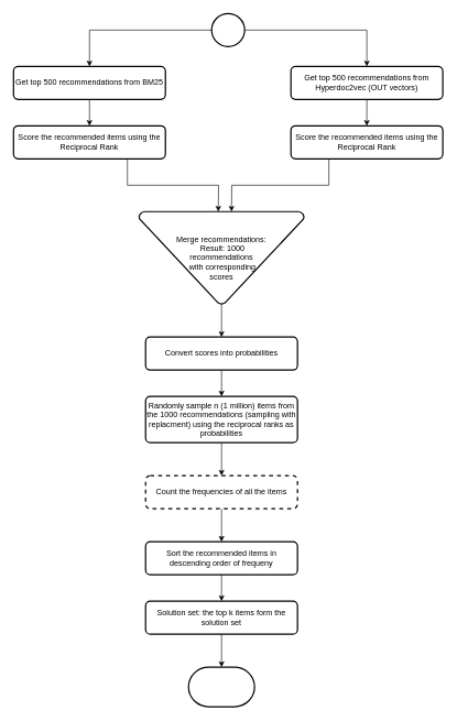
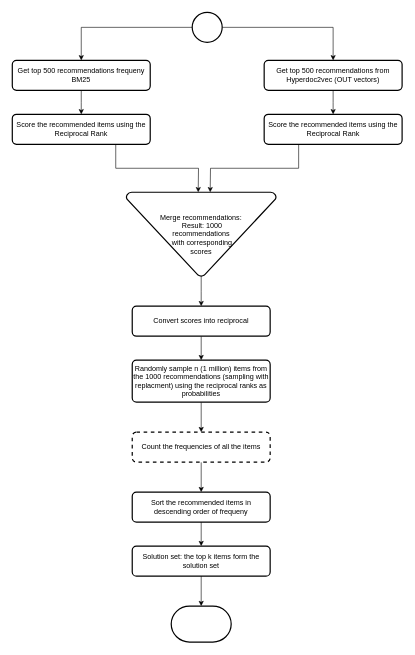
  <mxCell id="0" />
  <mxCell id="1" parent="0" />
  <mxCell id="2" style="edgeStyle=orthogonalEdgeStyle;rounded=0;orthogonalLoop=1;jettySize=auto;html=1;exitX=0.5;exitY=1;exitDx=0;exitDy=0;exitPerimeter=0;entryX=0.5;entryY=0;entryDx=0;entryDy=0;" parent="1" source="4" target="6" edge="1"><mxGeometry relative="1" as="geometry" /></mxCell>
  <mxCell id="3" style="edgeStyle=orthogonalEdgeStyle;rounded=0;orthogonalLoop=1;jettySize=auto;html=1;exitX=0.5;exitY=0;exitDx=0;exitDy=0;exitPerimeter=0;entryX=0.5;entryY=0;entryDx=0;entryDy=0;" parent="1" source="4" target="8" edge="1"><mxGeometry relative="1" as="geometry" /></mxCell>
  <mxCell id="4" value="" style="strokeWidth=2;html=1;shape=mxgraph.flowchart.start_2;whiteSpace=wrap;direction=south;" parent="1" vertex="1"><mxGeometry x="320" y="20" width="50" height="50" as="geometry" /></mxCell>
  <mxCell id="5" style="edgeStyle=orthogonalEdgeStyle;rounded=0;orthogonalLoop=1;jettySize=auto;html=1;exitX=0.5;exitY=1;exitDx=0;exitDy=0;" parent="1" source="6" edge="1"><mxGeometry relative="1" as="geometry"><mxPoint x="135" y="190" as="targetPoint" /></mxGeometry></mxCell>
- <mxCell id="6" value="Get top 500 recommendations from BM25" style="rounded=1;whiteSpace=wrap;html=1;absoluteArcSize=1;arcSize=14;strokeWidth=2;" parent="1" vertex="1"><mxGeometry x="20" y="100" width="230" height="50" as="geometry" /></mxCell>
+ <mxCell id="6" value="Get top 500 recommendations frequeny BM25" style="rounded=1;whiteSpace=wrap;html=1;absoluteArcSize=1;arcSize=14;strokeWidth=2;" parent="1" vertex="1"><mxGeometry x="20" y="100" width="230" height="50" as="geometry" /></mxCell>
  <mxCell id="7" style="edgeStyle=orthogonalEdgeStyle;rounded=0;orthogonalLoop=1;jettySize=auto;html=1;exitX=0.5;exitY=1;exitDx=0;exitDy=0;" parent="1" source="8" edge="1"><mxGeometry relative="1" as="geometry"><mxPoint x="555" y="190" as="targetPoint" /></mxGeometry></mxCell>
  <mxCell id="8" value="Get top 500 recommendations from Hyperdoc2vec (OUT vectors)" style="rounded=1;whiteSpace=wrap;html=1;absoluteArcSize=1;arcSize=14;strokeWidth=2;" parent="1" vertex="1"><mxGeometry x="440" y="100" width="230" height="50" as="geometry" /></mxCell>
  <mxCell id="9" style="edgeStyle=orthogonalEdgeStyle;rounded=0;orthogonalLoop=1;jettySize=auto;html=1;exitX=0.75;exitY=1;exitDx=0;exitDy=0;" parent="1" source="10" edge="1"><mxGeometry relative="1" as="geometry"><mxPoint x="330" y="320" as="targetPoint" /></mxGeometry></mxCell>
  <mxCell id="10" value="Score the recommended items using the Reciprocal Rank" style="rounded=1;whiteSpace=wrap;html=1;absoluteArcSize=1;arcSize=14;strokeWidth=2;" parent="1" vertex="1"><mxGeometry x="20" y="190" width="230" height="50" as="geometry" /></mxCell>
  <mxCell id="11" style="edgeStyle=orthogonalEdgeStyle;rounded=0;orthogonalLoop=1;jettySize=auto;html=1;exitX=0.25;exitY=1;exitDx=0;exitDy=0;" parent="1" source="12" edge="1"><mxGeometry relative="1" as="geometry"><mxPoint x="350" y="320" as="targetPoint" /></mxGeometry></mxCell>
  <mxCell id="12" value="Score the recommended items using the Reciprocal Rank" style="rounded=1;whiteSpace=wrap;html=1;absoluteArcSize=1;arcSize=14;strokeWidth=2;" parent="1" vertex="1"><mxGeometry x="440" y="190" width="230" height="50" as="geometry" /></mxCell>
  <mxCell id="13" style="edgeStyle=orthogonalEdgeStyle;rounded=0;orthogonalLoop=1;jettySize=auto;html=1;exitX=0.5;exitY=1;exitDx=0;exitDy=0;exitPerimeter=0;" parent="1" source="14" edge="1"><mxGeometry relative="1" as="geometry"><mxPoint x="335" y="510" as="targetPoint" /></mxGeometry></mxCell>
  <mxCell id="14" value="Merge recommendations:&lt;br&gt;&amp;nbsp;Result: 1000 &lt;br&gt;recommendations&lt;br&gt;&amp;nbsp;with corresponding &lt;br&gt;scores" style="strokeWidth=2;html=1;shape=mxgraph.flowchart.merge_or_storage;whiteSpace=wrap;" parent="1" vertex="1"><mxGeometry x="210" y="320" width="250" height="140" as="geometry" /></mxCell>
  <mxCell id="15" value="" style="edgeStyle=orthogonalEdgeStyle;rounded=0;orthogonalLoop=1;jettySize=auto;html=1;" edge="1" parent="1" source="16" target="18"><mxGeometry relative="1" as="geometry" /></mxCell>
  <mxCell id="16" value="Randomly sample n (1 million) items from the 1000 recommendations (sampling with replacment) using the reciprocal ranks as probabilities" style="rounded=1;whiteSpace=wrap;html=1;absoluteArcSize=1;arcSize=14;strokeWidth=2;" parent="1" vertex="1"><mxGeometry x="220" y="600" width="230" height="70" as="geometry" /></mxCell>
  <mxCell id="17" style="edgeStyle=orthogonalEdgeStyle;rounded=0;orthogonalLoop=1;jettySize=auto;html=1;exitX=0.5;exitY=1;exitDx=0;exitDy=0;entryX=0.5;entryY=0;entryDx=0;entryDy=0;" parent="1" source="18" target="20" edge="1"><mxGeometry relative="1" as="geometry" /></mxCell>
  <mxCell id="18" value="Count the frequencies of all the items" style="rounded=1;whiteSpace=wrap;html=1;absoluteArcSize=1;arcSize=14;strokeWidth=2;dashed=1;" parent="1" vertex="1"><mxGeometry x="220" y="720" width="230" height="50" as="geometry" /></mxCell>
  <mxCell id="19" style="edgeStyle=orthogonalEdgeStyle;rounded=0;orthogonalLoop=1;jettySize=auto;html=1;exitX=0.5;exitY=1;exitDx=0;exitDy=0;entryX=0.5;entryY=0;entryDx=0;entryDy=0;" edge="1" parent="1" source="20" target="22"><mxGeometry relative="1" as="geometry" /></mxCell>
  <mxCell id="20" value="Sort the recommended items in descending order of frequeny" style="rounded=1;whiteSpace=wrap;html=1;absoluteArcSize=1;arcSize=14;strokeWidth=2;" parent="1" vertex="1"><mxGeometry x="220" y="820" width="230" height="50" as="geometry" /></mxCell>
  <mxCell id="21" style="edgeStyle=orthogonalEdgeStyle;rounded=0;orthogonalLoop=1;jettySize=auto;html=1;exitX=0.5;exitY=1;exitDx=0;exitDy=0;" parent="1" source="22" target="23" edge="1"><mxGeometry relative="1" as="geometry" /></mxCell>
  <mxCell id="22" value="Solution set: the top k items form the solution set" style="rounded=1;whiteSpace=wrap;html=1;absoluteArcSize=1;arcSize=14;strokeWidth=2;" parent="1" vertex="1"><mxGeometry x="220" y="910" width="230" height="50" as="geometry" /></mxCell>
  <mxCell id="23" value="" style="strokeWidth=2;html=1;shape=mxgraph.flowchart.terminator;whiteSpace=wrap;" parent="1" vertex="1"><mxGeometry x="285" y="1010" width="100" height="60" as="geometry" /></mxCell>
  <mxCell id="24" value="" style="edgeStyle=orthogonalEdgeStyle;rounded=0;orthogonalLoop=1;jettySize=auto;html=1;" edge="1" parent="1" source="25" target="16"><mxGeometry relative="1" as="geometry" /></mxCell>
- <mxCell id="25" value="Convert scores into probabilities" style="rounded=1;whiteSpace=wrap;html=1;absoluteArcSize=1;arcSize=14;strokeWidth=2;" vertex="1" parent="1"><mxGeometry x="220" y="510" width="230" height="50" as="geometry" /></mxCell>
+ <mxCell id="25" value="Convert scores into reciprocal" style="rounded=1;whiteSpace=wrap;html=1;absoluteArcSize=1;arcSize=14;strokeWidth=2;" vertex="1" parent="1"><mxGeometry x="220" y="510" width="230" height="50" as="geometry" /></mxCell>
